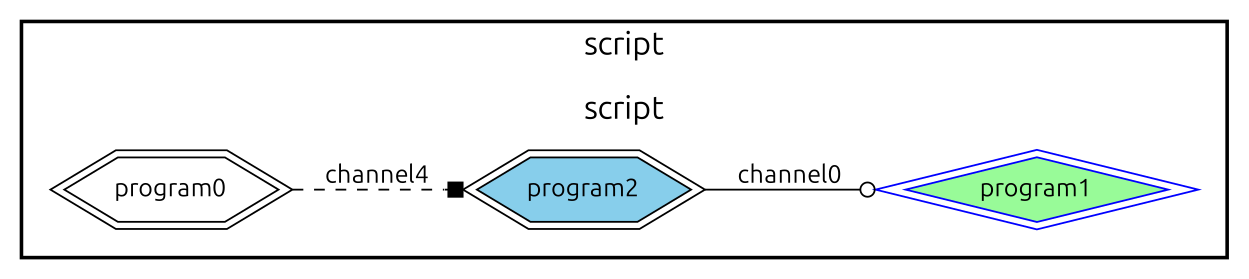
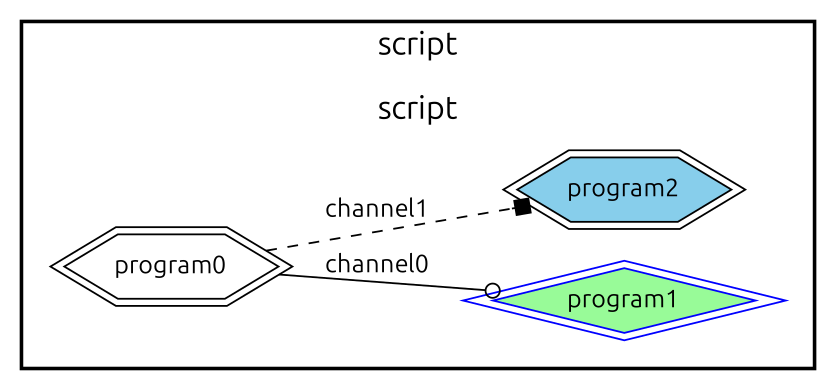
  digraph {
    rankdir=LR
    fontname=Ubuntu
    node [peripheries=2 shape=hexagon style=filled color=black fontname=Ubuntu]
    edge [fontname=Ubuntu]
    n1 [fillcolor=white label=program0 width=0.1]
    n2 [fillcolor=palegreen label=program1 shape=diamond width=0.1 color=blue]
    n3 [fillcolor=skyblue label=program2 width=0.1]
    subgraph cluster_1 {
      fontsize=18
      label=script
      penwidth=2
      subgraph cluster_2 {
        color=white
        fontsize=18
        penwidth=2
        n1
        n2
        n3
      }
    }
-   n3 -> n2 [label=channel0 style=solid arrowhead=odot]
-   n1 -> n3 [label=channel4 style=dashed arrowhead=box]
+   n1 -> n2 [label=channel0 style=solid arrowhead=odot]
+   n1 -> n3 [label=channel1 style=dashed arrowhead=box]
  }
